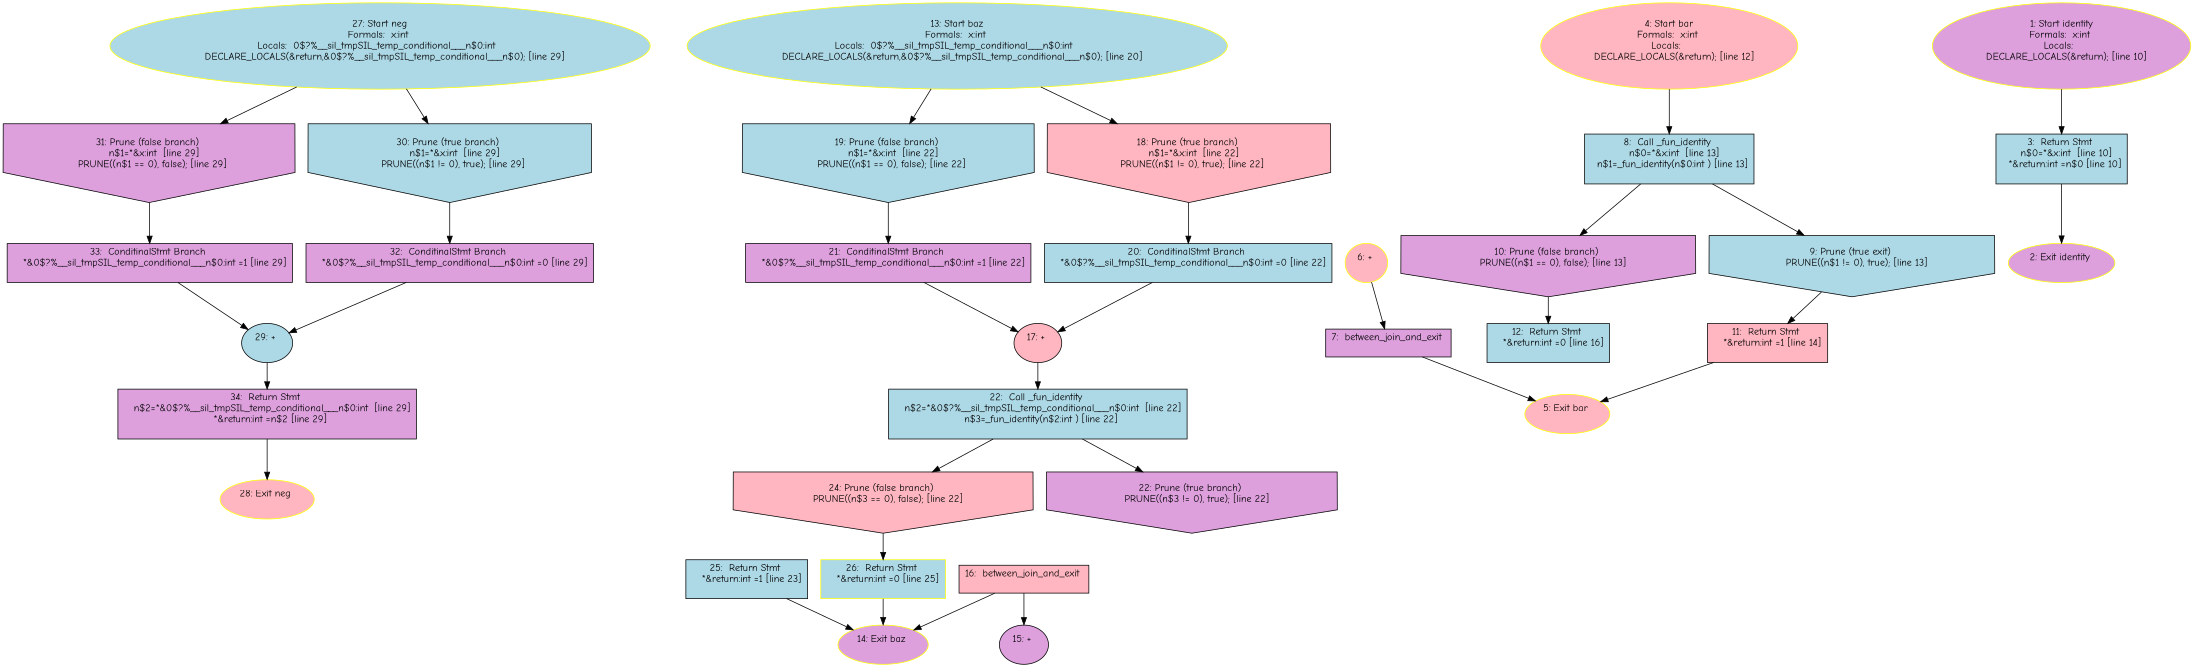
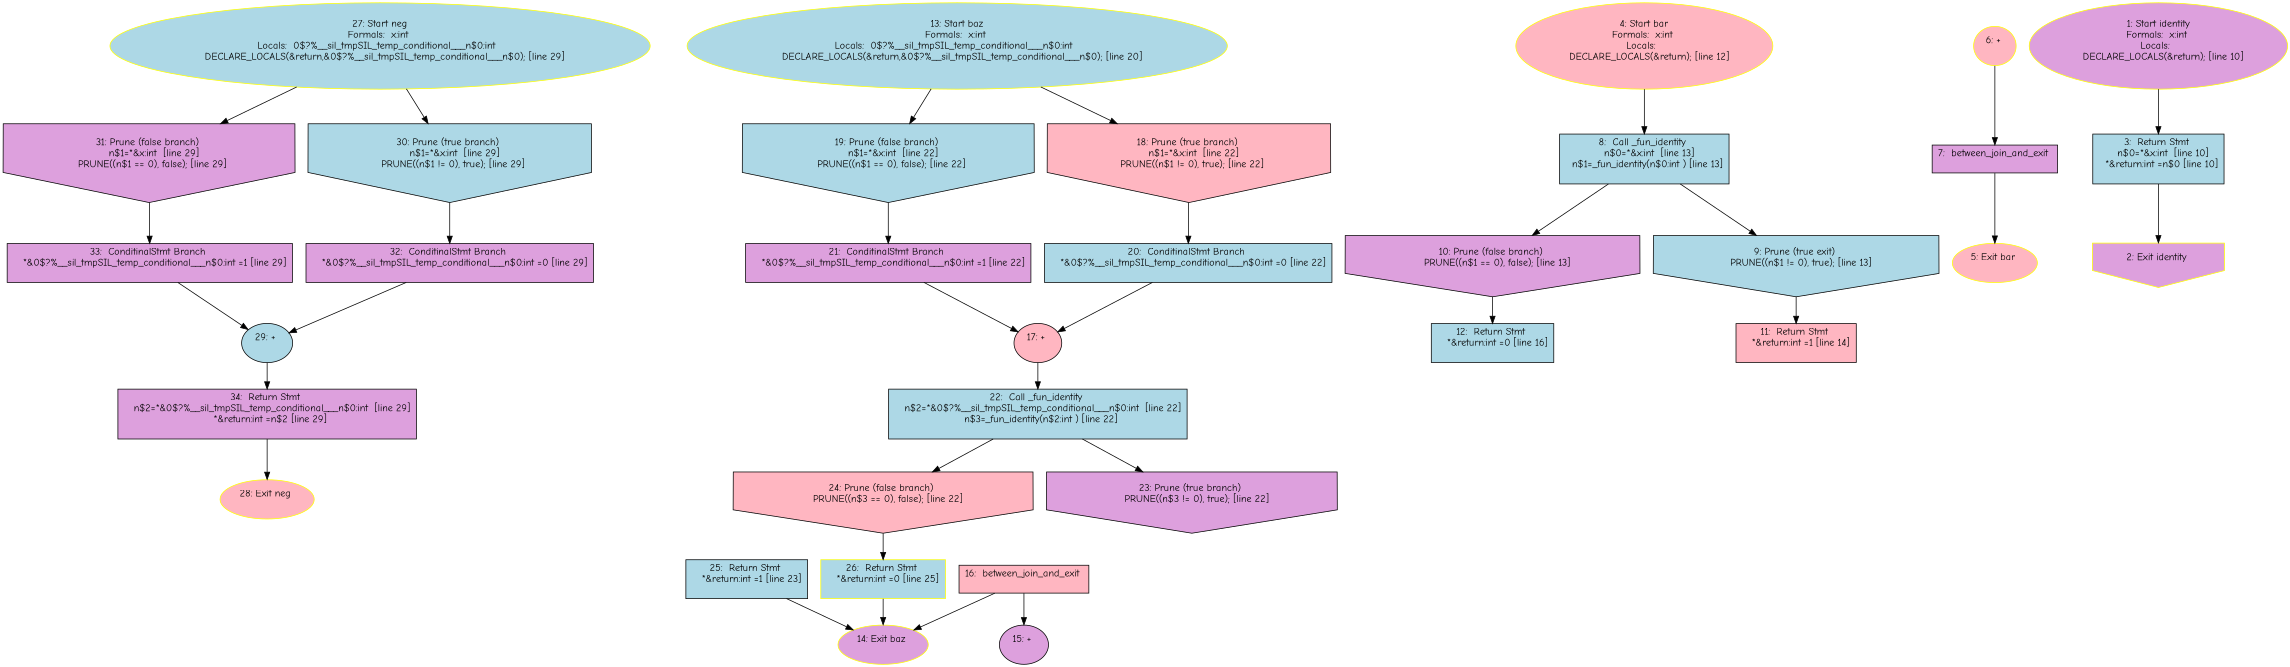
  digraph {
    fontname="Comic Neue"
    node [fillcolor=lightblue fontname="Comic Neue" shape=box style=filled]
    edge [fontname="Comic Neue"]
    n1 [fillcolor=plum label="34:  Return Stmt \n   n$2=*&0$?%__sil_tmpSIL_temp_conditional___n$0:int  [line 29]\n  *&return:int =n$2 [line 29]\n "]
    n2 [color=yellow fillcolor=lightpink label="28: Exit neg \n  " shape=""]
    n3 [fillcolor=plum label="33:  ConditinalStmt Branch \n   *&0$?%__sil_tmpSIL_temp_conditional___n$0:int =1 [line 29]\n "]
    n4 [label="29: + \n  " shape=""]
    n5 [fillcolor=plum label="32:  ConditinalStmt Branch \n   *&0$?%__sil_tmpSIL_temp_conditional___n$0:int =0 [line 29]\n "]
    n6 [fillcolor=plum label="31: Prune (false branch) \n   n$1=*&x:int  [line 29]\n  PRUNE((n$1 == 0), false); [line 29]\n " shape=invhouse]
    n7 [label="30: Prune (true branch) \n   n$1=*&x:int  [line 29]\n  PRUNE((n$1 != 0), true); [line 29]\n " shape=invhouse]
    n8 [color=yellow label="27: Start neg\nFormals:  x:int \nLocals:  0$?%__sil_tmpSIL_temp_conditional___n$0:int  \n   DECLARE_LOCALS(&return,&0$?%__sil_tmpSIL_temp_conditional___n$0); [line 29]\n " shape=""]
    n9 [color=yellow label="26:  Return Stmt \n   *&return:int =0 [line 25]\n "]
    n10 [color=yellow fillcolor=plum label="14: Exit baz \n  " shape=""]
    n11 [label="25:  Return Stmt \n   *&return:int =1 [line 23]\n "]
    n12 [fillcolor=lightpink label="24: Prune (false branch) \n   PRUNE((n$3 == 0), false); [line 22]\n " shape=invhouse]
-   n13 [fillcolor=plum label="22: Prune (true branch) \n   PRUNE((n$3 != 0), true); [line 22]\n " shape=invhouse]
+   n13 [fillcolor=plum label="23: Prune (true branch) \n   PRUNE((n$3 != 0), true); [line 22]\n " shape=invhouse]
    n14 [label="22:  Call _fun_identity \n   n$2=*&0$?%__sil_tmpSIL_temp_conditional___n$0:int  [line 22]\n  n$3=_fun_identity(n$2:int ) [line 22]\n "]
    n15 [fillcolor=plum label="21:  ConditinalStmt Branch \n   *&0$?%__sil_tmpSIL_temp_conditional___n$0:int =1 [line 22]\n "]
    n16 [fillcolor=lightpink label="17: + \n  " shape=""]
    n17 [label="20:  ConditinalStmt Branch \n   *&0$?%__sil_tmpSIL_temp_conditional___n$0:int =0 [line 22]\n "]
    n18 [label="19: Prune (false branch) \n   n$1=*&x:int  [line 22]\n  PRUNE((n$1 == 0), false); [line 22]\n " shape=invhouse]
    n19 [fillcolor=lightpink label="18: Prune (true branch) \n   n$1=*&x:int  [line 22]\n  PRUNE((n$1 != 0), true); [line 22]\n " shape=invhouse]
    n20 [fillcolor=lightpink label="16:  between_join_and_exit \n  "]
    n21 [fillcolor=plum label="15: + \n  " shape=""]
    n22 [color=yellow label="13: Start baz\nFormals:  x:int \nLocals:  0$?%__sil_tmpSIL_temp_conditional___n$0:int  \n   DECLARE_LOCALS(&return,&0$?%__sil_tmpSIL_temp_conditional___n$0); [line 20]\n " shape=""]
    n23 [label="12:  Return Stmt \n   *&return:int =0 [line 16]\n "]
    n24 [color=yellow fillcolor=lightpink label="5: Exit bar \n  " shape=""]
    n25 [fillcolor=lightpink label="11:  Return Stmt \n   *&return:int =1 [line 14]\n "]
    n26 [fillcolor=plum label="10: Prune (false branch) \n   PRUNE((n$1 == 0), false); [line 13]\n " shape=invhouse]
    n27 [label="9: Prune (true exit) \n   PRUNE((n$1 != 0), true); [line 13]\n " shape=invhouse]
    n28 [label="8:  Call _fun_identity \n   n$0=*&x:int  [line 13]\n  n$1=_fun_identity(n$0:int ) [line 13]\n "]
    n29 [fillcolor=plum label="7:  between_join_and_exit \n  "]
    n30 [color=yellow fillcolor=lightpink label="6: + \n  " shape=""]
    n31 [color=yellow fillcolor=lightpink label="4: Start bar\nFormals:  x:int \nLocals:  \n   DECLARE_LOCALS(&return); [line 12]\n " shape=""]
    n32 [label="3:  Return Stmt \n   n$0=*&x:int  [line 10]\n  *&return:int =n$0 [line 10]\n "]
-   n33 [color=yellow fillcolor=plum label="2: Exit identity \n  " shape=""]
+   n33 [color=yellow fillcolor=plum label="2: Exit identity \n  " shape=invhouse]
    n34 [color=yellow fillcolor=plum label="1: Start identity\nFormals:  x:int \nLocals:  \n   DECLARE_LOCALS(&return); [line 10]\n " shape=""]
    n1 -> n2
    n3 -> n4
    n4 -> n1
    n5 -> n4
    n6 -> n3
    n7 -> n5
    n8 -> n6
    n8 -> n7
    n9 -> n10
    n11 -> n10
    n12 -> n9
    n14 -> n12
    n14 -> n13
    n15 -> n16
    n16 -> n14
    n17 -> n16
    n18 -> n15
    n19 -> n17
    n20 -> n10
    n20 -> n21
    n22 -> n18
    n22 -> n19
-   n25 -> n24
    n26 -> n23
    n27 -> n25
    n28 -> n26
    n28 -> n27
    n29 -> n24
    n30 -> n29
    n31 -> n28
    n32 -> n33
    n34 -> n32
  }
